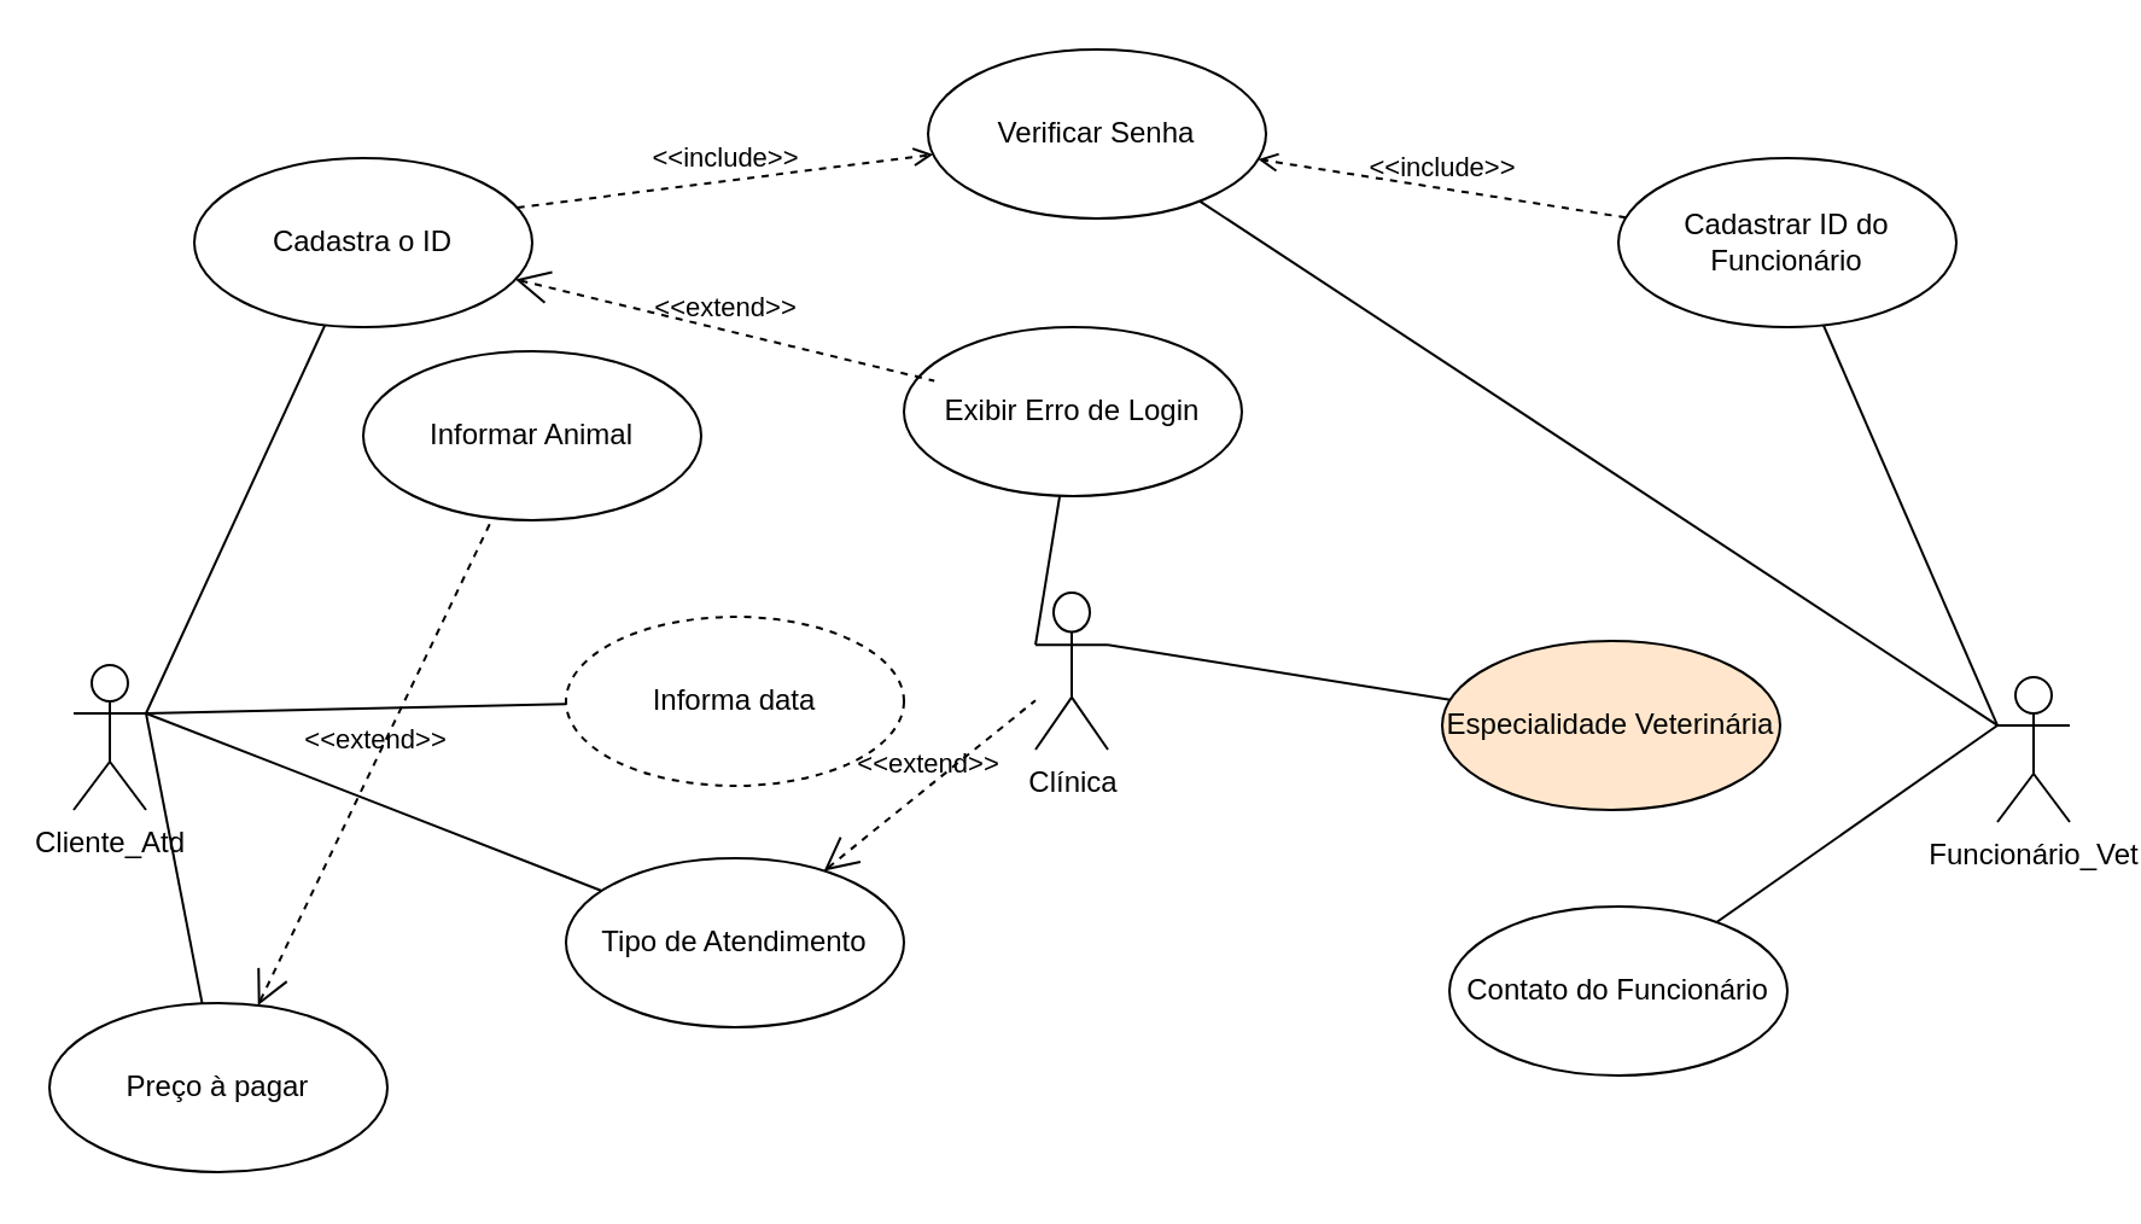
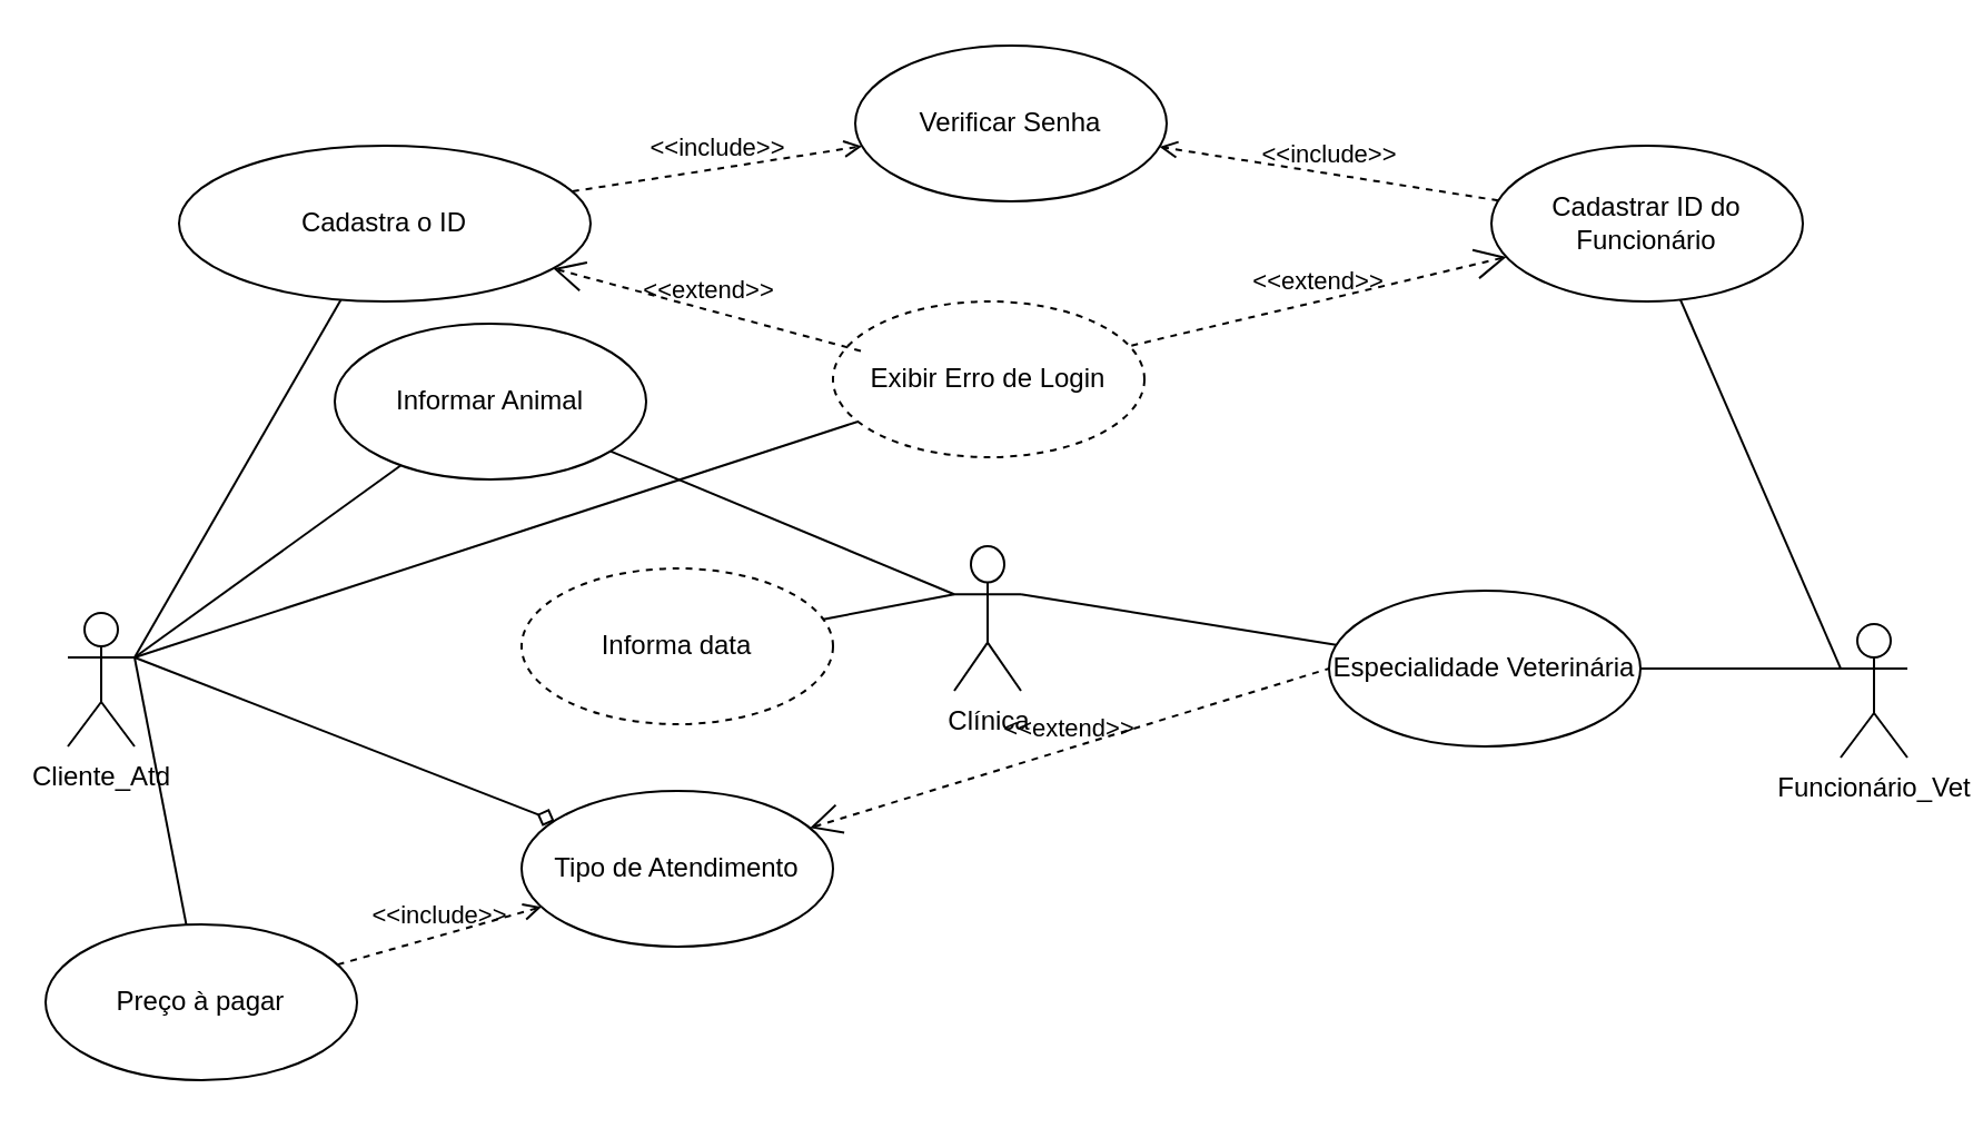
  <mxCell id="0" />
  <mxCell id="1" parent="0" />
  <mxCell id="2" style="rounded=0;orthogonalLoop=1;jettySize=auto;html=1;exitX=1;exitY=0.333;exitDx=0;exitDy=0;exitPerimeter=0;endArrow=none;endFill=0;" edge="1" parent="1" source="7" target="8"><mxGeometry relative="1" as="geometry" /></mxCell>
- <mxCell id="4" style="rounded=0;orthogonalLoop=1;jettySize=auto;html=1;exitX=1;exitY=0.333;exitDx=0;exitDy=0;exitPerimeter=0;endArrow=none;endFill=0;" edge="1" parent="1" source="7" target="15"><mxGeometry relative="1" as="geometry" /></mxCell>
- <mxCell id="5" style="rounded=0;orthogonalLoop=1;jettySize=auto;html=1;exitX=1;exitY=0.333;exitDx=0;exitDy=0;exitPerimeter=0;endArrow=none;endFill=0;" edge="1" parent="1" source="7" target="16"><mxGeometry relative="1" as="geometry" /></mxCell>
+ <mxCell id="3" style="rounded=0;orthogonalLoop=1;jettySize=auto;html=1;exitX=1;exitY=0.333;exitDx=0;exitDy=0;exitPerimeter=0;endArrow=none;endFill=0;" edge="1" parent="1" source="7" target="14"><mxGeometry relative="1" as="geometry" /></mxCell>
+ <mxCell id="4" style="rounded=0;orthogonalLoop=1;jettySize=auto;html=1;exitX=1;exitY=0.333;exitDx=0;exitDy=0;exitPerimeter=0;endArrow=none;endFill=0;" edge="1" parent="1" source="7" target="27"><mxGeometry relative="1" as="geometry" /></mxCell>
+ <mxCell id="5" style="rounded=0;orthogonalLoop=1;jettySize=auto;html=1;exitX=1;exitY=0.333;exitDx=0;exitDy=0;exitPerimeter=0;endArrow=diamond;endFill=0;" edge="1" parent="1" source="7" target="16"><mxGeometry relative="1" as="geometry" /></mxCell>
  <mxCell id="6" style="rounded=0;orthogonalLoop=1;jettySize=auto;html=1;exitX=1;exitY=0.333;exitDx=0;exitDy=0;exitPerimeter=0;endArrow=none;endFill=0;" edge="1" parent="1" source="7" target="18"><mxGeometry relative="1" as="geometry" /></mxCell>
  <mxCell id="7" value="Cliente_Atd&lt;div&gt;&lt;br&gt;&lt;/div&gt;" style="shape=umlActor;html=1;verticalLabelPosition=bottom;verticalAlign=top;align=center;" vertex="1" parent="1"><mxGeometry y="275" width="30" height="60" as="geometry" x="30" /></mxCell>
- <mxCell id="8" value="Cadastra o ID" style="ellipse;whiteSpace=wrap;html=1;" vertex="1" parent="1"><mxGeometry x="80" y="65" width="140" height="70" as="geometry" /></mxCell>
+ <mxCell id="8" value="Cadastra o ID" style="ellipse;whiteSpace=wrap;html=1;" vertex="1" parent="1"><mxGeometry x="80" y="65" width="185" height="70" as="geometry" /></mxCell>
  <mxCell id="9" style="rounded=0;orthogonalLoop=1;jettySize=auto;html=1;exitX=0;exitY=0.333;exitDx=0;exitDy=0;exitPerimeter=0;endArrow=none;endFill=0;" edge="1" parent="1" source="12" target="13"><mxGeometry relative="1" as="geometry" /></mxCell>
- <mxCell id="10" style="rounded=0;orthogonalLoop=1;jettySize=auto;html=1;exitX=0;exitY=0.333;exitDx=0;exitDy=0;exitPerimeter=0;endArrow=none;endFill=0;" edge="1" parent="1" source="12" target="26"><mxGeometry relative="1" as="geometry" /></mxCell>
- <mxCell id="11" style="rounded=0;orthogonalLoop=1;jettySize=auto;html=1;exitX=0;exitY=0.333;exitDx=0;exitDy=0;exitPerimeter=0;endArrow=none;endFill=0;" edge="1" parent="1" source="12" target="19"><mxGeometry relative="1" as="geometry" /></mxCell>
+ <mxCell id="10" style="rounded=0;orthogonalLoop=1;jettySize=auto;html=1;exitX=0;exitY=0.333;exitDx=0;exitDy=0;exitPerimeter=0;endArrow=none;endFill=0;" edge="1" parent="1" source="12" target="17"><mxGeometry relative="1" as="geometry" /></mxCell>
  <mxCell id="12" value="Funcionário_Vet&lt;div&gt;&lt;br&gt;&lt;/div&gt;" style="shape=umlActor;html=1;verticalLabelPosition=bottom;verticalAlign=top;align=center;" vertex="1" parent="1"><mxGeometry x="827" y="280" width="30" height="60" as="geometry" /></mxCell>
  <mxCell id="13" value="Cadastrar ID do Funcionário" style="ellipse;whiteSpace=wrap;html=1;" vertex="1" parent="1"><mxGeometry x="670" y="65" width="140" height="70" as="geometry" /></mxCell>
  <mxCell id="14" value="Informar Animal" style="ellipse;whiteSpace=wrap;html=1;" vertex="1" parent="1"><mxGeometry x="150" y="145" width="140" height="70" as="geometry" /></mxCell>
  <mxCell id="15" value="Informa data" style="ellipse;whiteSpace=wrap;html=1;dashed=1;" vertex="1" parent="1"><mxGeometry x="234" y="255" width="140" height="70" as="geometry" /></mxCell>
  <mxCell id="16" value="Tipo de A&lt;span style=&quot;background-color: initial;&quot;&gt;tendimento&lt;/span&gt;" style="ellipse;whiteSpace=wrap;html=1;" vertex="1" parent="1"><mxGeometry x="234" y="355" width="140" height="70" as="geometry" /></mxCell>
- <mxCell id="17" value="Especialidade Veterinária" style="ellipse;whiteSpace=wrap;html=1;fillColor=#ffe6cc;" vertex="1" parent="1"><mxGeometry x="597" y="265" width="140" height="70" as="geometry" /></mxCell>
+ <mxCell id="17" value="Especialidade Veterinária" style="ellipse;whiteSpace=wrap;html=1;" vertex="1" parent="1"><mxGeometry x="597" y="265" width="140" height="70" as="geometry" /></mxCell>
  <mxCell id="18" value="Preço à pagar" style="ellipse;whiteSpace=wrap;html=1;" vertex="1" parent="1"><mxGeometry x="20" y="415" width="140" height="70" as="geometry" /></mxCell>
- <mxCell id="19" value="Contato do Funcionário" style="ellipse;whiteSpace=wrap;html=1;" vertex="1" parent="1"><mxGeometry x="600" y="375" width="140" height="70" as="geometry" /></mxCell>
- <mxCell id="21" style="rounded=0;orthogonalLoop=1;jettySize=auto;html=1;exitX=0;exitY=0.333;exitDx=0;exitDy=0;exitPerimeter=0;endArrow=none;endFill=0;" edge="1" parent="1" source="24" target="27"><mxGeometry relative="1" as="geometry" /></mxCell>
+ <mxCell id="20" value="&amp;lt;&amp;lt;include&amp;gt;&amp;gt;" style="edgeStyle=none;html=1;endArrow=open;verticalAlign=bottom;dashed=1;labelBackgroundColor=none;rounded=0;" edge="1" parent="1" source="18" target="16"><mxGeometry width="160" relative="1" as="geometry"><mxPoint x="210" y="245" as="sourcePoint" /><mxPoint x="260" y="485" as="targetPoint" /></mxGeometry></mxCell>
+ <mxCell id="21" style="rounded=0;orthogonalLoop=1;jettySize=auto;html=1;exitX=0;exitY=0.333;exitDx=0;exitDy=0;exitPerimeter=0;endArrow=none;endFill=0;" edge="1" parent="1" source="24" target="15"><mxGeometry relative="1" as="geometry" /></mxCell>
+ <mxCell id="22" style="rounded=0;orthogonalLoop=1;jettySize=auto;html=1;exitX=0;exitY=0.333;exitDx=0;exitDy=0;exitPerimeter=0;endArrow=none;endFill=0;" edge="1" parent="1" source="24" target="14"><mxGeometry relative="1" as="geometry" /></mxCell>
  <mxCell id="23" style="rounded=0;orthogonalLoop=1;jettySize=auto;html=1;exitX=1;exitY=0.333;exitDx=0;exitDy=0;exitPerimeter=0;endArrow=none;endFill=0;" edge="1" parent="1" source="24" target="17"><mxGeometry relative="1" as="geometry" /></mxCell>
  <mxCell id="24" value="Clínica&lt;div&gt;&lt;br&gt;&lt;/div&gt;" style="shape=umlActor;html=1;verticalLabelPosition=bottom;verticalAlign=top;align=center;" vertex="1" parent="1"><mxGeometry x="428.5" y="245" width="30" height="65" as="geometry" /></mxCell>
- <mxCell id="25" value="&amp;lt;&amp;lt;extend&amp;gt;&amp;gt;" style="edgeStyle=none;html=1;startArrow=open;endArrow=none;startSize=12;verticalAlign=bottom;dashed=1;labelBackgroundColor=none;rounded=0;" edge="1" parent="1" source="16" target="24"><mxGeometry width="160" relative="1" as="geometry"><mxPoint x="390" y="345" as="sourcePoint" /><mxPoint x="550" y="345" as="targetPoint" /></mxGeometry></mxCell>
+ <mxCell id="25" value="&amp;lt;&amp;lt;extend&amp;gt;&amp;gt;" style="edgeStyle=none;html=1;startArrow=open;endArrow=none;startSize=12;verticalAlign=bottom;dashed=1;labelBackgroundColor=none;rounded=0;entryX=0;entryY=0.5;entryDx=0;entryDy=0;" edge="1" parent="1" source="16" target="17"><mxGeometry width="160" relative="1" as="geometry"><mxPoint x="390" y="345" as="sourcePoint" /><mxPoint x="550" y="345" as="targetPoint" /></mxGeometry></mxCell>
  <mxCell id="26" value="Verificar Senha" style="ellipse;whiteSpace=wrap;html=1;" vertex="1" parent="1"><mxGeometry x="384" y="20" width="140" height="70" as="geometry" /></mxCell>
- <mxCell id="27" value="Exibir Erro de Login" style="ellipse;whiteSpace=wrap;html=1;" vertex="1" parent="1"><mxGeometry x="374" y="135" width="140" height="70" as="geometry" /></mxCell>
+ <mxCell id="27" value="Exibir Erro de Login" style="ellipse;whiteSpace=wrap;html=1;dashed=1;" vertex="1" parent="1"><mxGeometry x="374" y="135" width="140" height="70" as="geometry" /></mxCell>
  <mxCell id="28" value="&amp;lt;&amp;lt;include&amp;gt;&amp;gt;" style="edgeStyle=none;html=1;endArrow=open;verticalAlign=bottom;dashed=1;labelBackgroundColor=none;rounded=0;exitX=0.956;exitY=0.293;exitDx=0;exitDy=0;exitPerimeter=0;" edge="1" parent="1" source="8" target="26"><mxGeometry width="160" relative="1" as="geometry"><mxPoint x="110" y="75" as="sourcePoint" /><mxPoint x="270" y="75" as="targetPoint" /></mxGeometry></mxCell>
  <mxCell id="29" value="&amp;lt;&amp;lt;extend&amp;gt;&amp;gt;" style="edgeStyle=none;html=1;startArrow=open;endArrow=none;startSize=12;verticalAlign=bottom;dashed=1;labelBackgroundColor=none;rounded=0;entryX=0.09;entryY=0.318;entryDx=0;entryDy=0;entryPerimeter=0;" edge="1" parent="1" source="8" target="27"><mxGeometry width="160" relative="1" as="geometry"><mxPoint x="190" y="140" as="sourcePoint" /><mxPoint x="367.14" y="162.15" as="targetPoint" /></mxGeometry></mxCell>
- <mxCell id="30" value="&amp;lt;&amp;lt;extend&amp;gt;&amp;gt;" style="edgeStyle=none;html=1;startArrow=open;endArrow=none;startSize=12;verticalAlign=bottom;dashed=1;labelBackgroundColor=none;rounded=0;" edge="1" parent="1" source="18" target="14"><mxGeometry width="160" relative="1" as="geometry"><mxPoint x="-80" y="265" as="sourcePoint" /><mxPoint x="80" y="265" as="targetPoint" /></mxGeometry></mxCell>
  <mxCell id="31" value="&amp;lt;&amp;lt;include&amp;gt;&amp;gt;" style="edgeStyle=none;html=1;endArrow=open;verticalAlign=bottom;dashed=1;labelBackgroundColor=none;rounded=0;" edge="1" parent="1" source="13" target="26"><mxGeometry width="160" relative="1" as="geometry"><mxPoint x="580" y="95" as="sourcePoint" /><mxPoint x="740" y="95" as="targetPoint" /></mxGeometry></mxCell>
+ <mxCell id="32" value="&amp;lt;&amp;lt;extend&amp;gt;&amp;gt;" style="edgeStyle=none;html=1;startArrow=open;endArrow=none;startSize=12;verticalAlign=bottom;dashed=1;labelBackgroundColor=none;rounded=0;" edge="1" parent="1" source="13" target="27"><mxGeometry width="160" relative="1" as="geometry"><mxPoint x="510" y="245" as="sourcePoint" /><mxPoint x="670" y="245" as="targetPoint" /></mxGeometry></mxCell>
